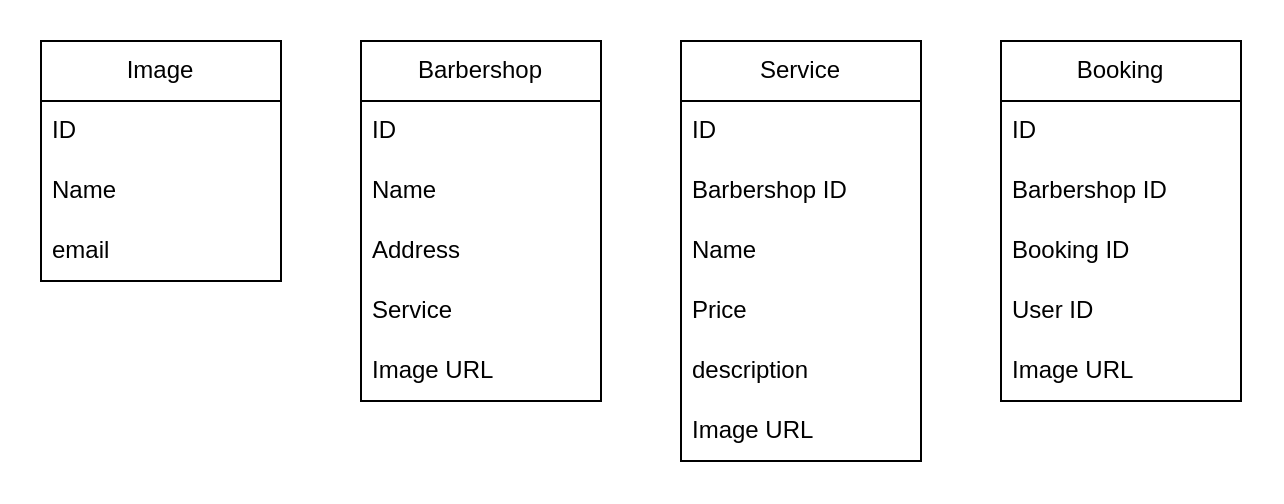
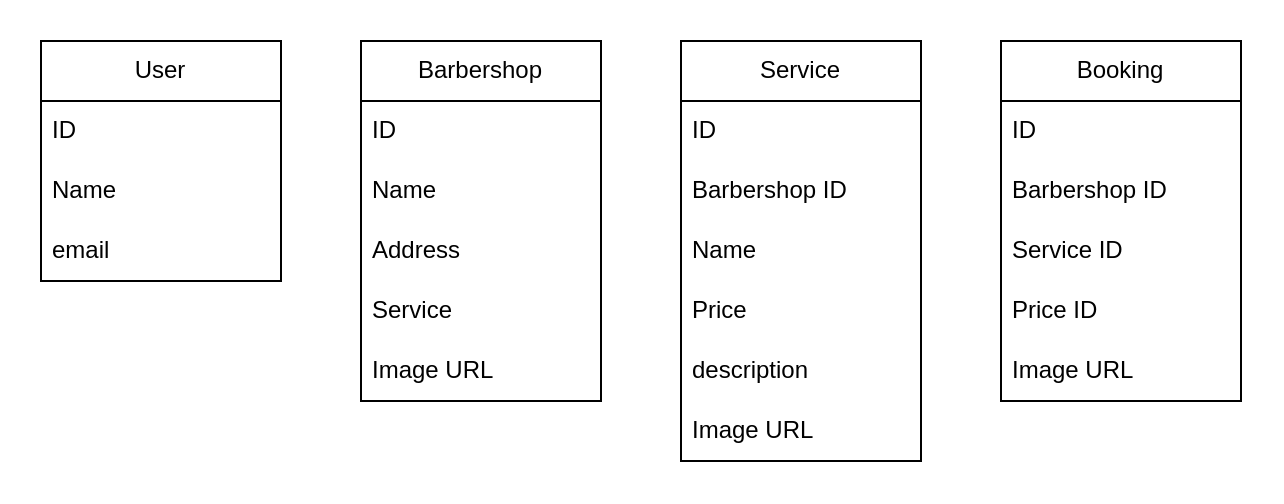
  <mxCell id="0" />
  <mxCell id="1" parent="0" />
- <mxCell id="2" value="Image" style="swimlane;fontStyle=0;childLayout=stackLayout;horizontal=1;startSize=30;horizontalStack=0;resizeParent=1;resizeParentMax=0;resizeLast=0;collapsible=1;marginBottom=0;whiteSpace=wrap;html=1;" vertex="1" parent="1"><mxGeometry x="20" y="20" width="120" height="120" as="geometry" /></mxCell>
+ <mxCell id="2" value="User" style="swimlane;fontStyle=0;childLayout=stackLayout;horizontal=1;startSize=30;horizontalStack=0;resizeParent=1;resizeParentMax=0;resizeLast=0;collapsible=1;marginBottom=0;whiteSpace=wrap;html=1;" vertex="1" parent="1"><mxGeometry x="20" y="20" width="120" height="120" as="geometry" /></mxCell>
  <mxCell id="3" value="ID" style="text;strokeColor=none;fillColor=none;align=left;verticalAlign=middle;spacingLeft=4;spacingRight=4;overflow=hidden;points=[[0,0.5],[1,0.5]];portConstraint=eastwest;rotatable=0;whiteSpace=wrap;html=1;" vertex="1" parent="2"><mxGeometry y="30" width="120" height="30" as="geometry" /></mxCell>
  <mxCell id="4" value="Name" style="text;strokeColor=none;fillColor=none;align=left;verticalAlign=middle;spacingLeft=4;spacingRight=4;overflow=hidden;points=[[0,0.5],[1,0.5]];portConstraint=eastwest;rotatable=0;whiteSpace=wrap;html=1;" vertex="1" parent="2"><mxGeometry y="60" width="120" height="30" as="geometry" /></mxCell>
  <mxCell id="5" value="email" style="text;strokeColor=none;fillColor=none;align=left;verticalAlign=middle;spacingLeft=4;spacingRight=4;overflow=hidden;points=[[0,0.5],[1,0.5]];portConstraint=eastwest;rotatable=0;whiteSpace=wrap;html=1;" vertex="1" parent="2"><mxGeometry y="90" width="120" height="30" as="geometry" /></mxCell>
  <mxCell id="6" value="Barbershop" style="swimlane;fontStyle=0;childLayout=stackLayout;horizontal=1;startSize=30;horizontalStack=0;resizeParent=1;resizeParentMax=0;resizeLast=0;collapsible=1;marginBottom=0;whiteSpace=wrap;html=1;" vertex="1" parent="1"><mxGeometry x="180" y="20" width="120" height="180" as="geometry" /></mxCell>
  <mxCell id="7" value="ID" style="text;strokeColor=none;fillColor=none;align=left;verticalAlign=middle;spacingLeft=4;spacingRight=4;overflow=hidden;points=[[0,0.5],[1,0.5]];portConstraint=eastwest;rotatable=0;whiteSpace=wrap;html=1;" vertex="1" parent="6"><mxGeometry y="30" width="120" height="30" as="geometry" /></mxCell>
  <mxCell id="8" value="Name" style="text;strokeColor=none;fillColor=none;align=left;verticalAlign=middle;spacingLeft=4;spacingRight=4;overflow=hidden;points=[[0,0.5],[1,0.5]];portConstraint=eastwest;rotatable=0;whiteSpace=wrap;html=1;" vertex="1" parent="6"><mxGeometry y="60" width="120" height="30" as="geometry" /></mxCell>
  <mxCell id="9" value="Address" style="text;strokeColor=none;fillColor=none;align=left;verticalAlign=middle;spacingLeft=4;spacingRight=4;overflow=hidden;points=[[0,0.5],[1,0.5]];portConstraint=eastwest;rotatable=0;whiteSpace=wrap;html=1;" vertex="1" parent="6"><mxGeometry y="90" width="120" height="30" as="geometry" /></mxCell>
  <mxCell id="10" value="Service" style="text;strokeColor=none;fillColor=none;align=left;verticalAlign=middle;spacingLeft=4;spacingRight=4;overflow=hidden;points=[[0,0.5],[1,0.5]];portConstraint=eastwest;rotatable=0;whiteSpace=wrap;html=1;" vertex="1" parent="6"><mxGeometry y="120" width="120" height="30" as="geometry" /></mxCell>
  <mxCell id="11" value="Image URL" style="text;strokeColor=none;fillColor=none;align=left;verticalAlign=middle;spacingLeft=4;spacingRight=4;overflow=hidden;points=[[0,0.5],[1,0.5]];portConstraint=eastwest;rotatable=0;whiteSpace=wrap;html=1;" vertex="1" parent="6"><mxGeometry y="150" width="120" height="30" as="geometry" /></mxCell>
  <mxCell id="12" value="Service" style="swimlane;fontStyle=0;childLayout=stackLayout;horizontal=1;startSize=30;horizontalStack=0;resizeParent=1;resizeParentMax=0;resizeLast=0;collapsible=1;marginBottom=0;whiteSpace=wrap;html=1;" vertex="1" parent="1"><mxGeometry x="340" y="20" width="120" height="210" as="geometry" /></mxCell>
  <mxCell id="13" value="ID" style="text;strokeColor=none;fillColor=none;align=left;verticalAlign=middle;spacingLeft=4;spacingRight=4;overflow=hidden;points=[[0,0.5],[1,0.5]];portConstraint=eastwest;rotatable=0;whiteSpace=wrap;html=1;" vertex="1" parent="12"><mxGeometry y="30" width="120" height="30" as="geometry" /></mxCell>
  <mxCell id="14" value="Barbershop ID" style="text;strokeColor=none;fillColor=none;align=left;verticalAlign=middle;spacingLeft=4;spacingRight=4;overflow=hidden;points=[[0,0.5],[1,0.5]];portConstraint=eastwest;rotatable=0;whiteSpace=wrap;html=1;" vertex="1" parent="12"><mxGeometry y="60" width="120" height="30" as="geometry" /></mxCell>
  <mxCell id="15" value="Name" style="text;strokeColor=none;fillColor=none;align=left;verticalAlign=middle;spacingLeft=4;spacingRight=4;overflow=hidden;points=[[0,0.5],[1,0.5]];portConstraint=eastwest;rotatable=0;whiteSpace=wrap;html=1;" vertex="1" parent="12"><mxGeometry y="90" width="120" height="30" as="geometry" /></mxCell>
  <mxCell id="16" value="Price" style="text;strokeColor=none;fillColor=none;align=left;verticalAlign=middle;spacingLeft=4;spacingRight=4;overflow=hidden;points=[[0,0.5],[1,0.5]];portConstraint=eastwest;rotatable=0;whiteSpace=wrap;html=1;" vertex="1" parent="12"><mxGeometry y="120" width="120" height="30" as="geometry" /></mxCell>
  <mxCell id="17" value="description" style="text;strokeColor=none;fillColor=none;align=left;verticalAlign=middle;spacingLeft=4;spacingRight=4;overflow=hidden;points=[[0,0.5],[1,0.5]];portConstraint=eastwest;rotatable=0;whiteSpace=wrap;html=1;" vertex="1" parent="12"><mxGeometry y="150" width="120" height="30" as="geometry" /></mxCell>
  <mxCell id="18" value="Image URL" style="text;strokeColor=none;fillColor=none;align=left;verticalAlign=middle;spacingLeft=4;spacingRight=4;overflow=hidden;points=[[0,0.5],[1,0.5]];portConstraint=eastwest;rotatable=0;whiteSpace=wrap;html=1;" vertex="1" parent="12"><mxGeometry y="180" width="120" height="30" as="geometry" /></mxCell>
  <mxCell id="19" value="Booking" style="swimlane;fontStyle=0;childLayout=stackLayout;horizontal=1;startSize=30;horizontalStack=0;resizeParent=1;resizeParentMax=0;resizeLast=0;collapsible=1;marginBottom=0;whiteSpace=wrap;html=1;" vertex="1" parent="1"><mxGeometry x="500" y="20" width="120" height="180" as="geometry" /></mxCell>
  <mxCell id="20" value="ID" style="text;strokeColor=none;fillColor=none;align=left;verticalAlign=middle;spacingLeft=4;spacingRight=4;overflow=hidden;points=[[0,0.5],[1,0.5]];portConstraint=eastwest;rotatable=0;whiteSpace=wrap;html=1;" vertex="1" parent="19"><mxGeometry y="30" width="120" height="30" as="geometry" /></mxCell>
  <mxCell id="21" value="Barbershop ID" style="text;strokeColor=none;fillColor=none;align=left;verticalAlign=middle;spacingLeft=4;spacingRight=4;overflow=hidden;points=[[0,0.5],[1,0.5]];portConstraint=eastwest;rotatable=0;whiteSpace=wrap;html=1;" vertex="1" parent="19"><mxGeometry y="60" width="120" height="30" as="geometry" /></mxCell>
- <mxCell id="22" value="Booking ID" style="text;strokeColor=none;fillColor=none;align=left;verticalAlign=middle;spacingLeft=4;spacingRight=4;overflow=hidden;points=[[0,0.5],[1,0.5]];portConstraint=eastwest;rotatable=0;whiteSpace=wrap;html=1;" vertex="1" parent="19"><mxGeometry y="90" width="120" height="30" as="geometry" /></mxCell>
- <mxCell id="23" value="User ID" style="text;strokeColor=none;fillColor=none;align=left;verticalAlign=middle;spacingLeft=4;spacingRight=4;overflow=hidden;points=[[0,0.5],[1,0.5]];portConstraint=eastwest;rotatable=0;whiteSpace=wrap;html=1;" vertex="1" parent="19"><mxGeometry y="120" width="120" height="30" as="geometry" /></mxCell>
+ <mxCell id="22" value="Service ID" style="text;strokeColor=none;fillColor=none;align=left;verticalAlign=middle;spacingLeft=4;spacingRight=4;overflow=hidden;points=[[0,0.5],[1,0.5]];portConstraint=eastwest;rotatable=0;whiteSpace=wrap;html=1;" vertex="1" parent="19"><mxGeometry y="90" width="120" height="30" as="geometry" /></mxCell>
+ <mxCell id="23" value="Price ID" style="text;strokeColor=none;fillColor=none;align=left;verticalAlign=middle;spacingLeft=4;spacingRight=4;overflow=hidden;points=[[0,0.5],[1,0.5]];portConstraint=eastwest;rotatable=0;whiteSpace=wrap;html=1;" vertex="1" parent="19"><mxGeometry y="120" width="120" height="30" as="geometry" /></mxCell>
  <mxCell id="24" value="Image URL" style="text;strokeColor=none;fillColor=none;align=left;verticalAlign=middle;spacingLeft=4;spacingRight=4;overflow=hidden;points=[[0,0.5],[1,0.5]];portConstraint=eastwest;rotatable=0;whiteSpace=wrap;html=1;" vertex="1" parent="19"><mxGeometry y="150" width="120" height="30" as="geometry" /></mxCell>
